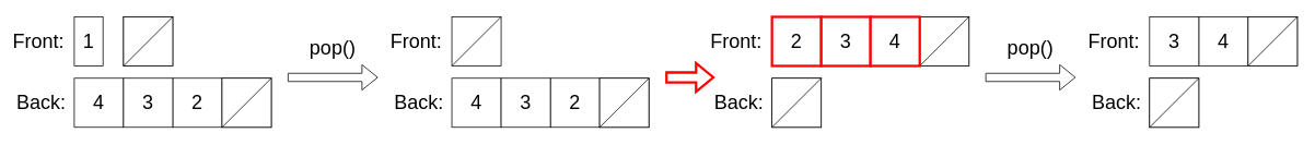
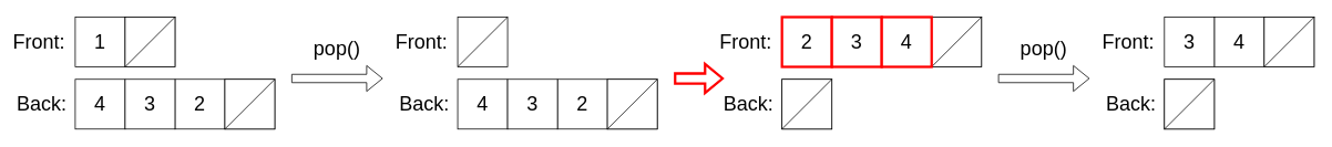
  <mxCell id="0" />
  <mxCell id="1" parent="0" />
  <mxCell id="2" value="Nil" style="rounded=0;whiteSpace=wrap;html=1;fontSize=24;" parent="1" vertex="1"><mxGeometry x="150" y="20" width="60" height="60" as="geometry" /></mxCell>
  <mxCell id="3" value="Front:&amp;nbsp;" style="text;html=1;strokeColor=none;fillColor=none;align=center;verticalAlign=middle;whiteSpace=wrap;rounded=0;fontSize=24;" parent="1" vertex="1"><mxGeometry x="20" y="35" width="60" height="30" as="geometry" /></mxCell>
  <mxCell id="4" value="Back:" style="text;html=1;strokeColor=none;fillColor=none;align=center;verticalAlign=middle;whiteSpace=wrap;rounded=0;fontSize=24;" parent="1" vertex="1"><mxGeometry x="20" y="110" width="60" height="30" as="geometry" /></mxCell>
  <mxCell id="5" value="Nil" style="rounded=0;whiteSpace=wrap;html=1;fontSize=24;" parent="1" vertex="1"><mxGeometry x="270" y="95" width="60" height="60" as="geometry" /></mxCell>
- <mxCell id="6" value="1" style="rounded=0;whiteSpace=wrap;html=1;fontSize=24;" parent="1" vertex="1"><mxGeometry x="90" y="20" width="35" height="60" as="geometry" /></mxCell>
+ <mxCell id="6" value="1" style="rounded=0;whiteSpace=wrap;html=1;fontSize=24;" parent="1" vertex="1"><mxGeometry x="90" y="20" width="60" height="60" as="geometry" /></mxCell>
  <mxCell id="7" value="2" style="rounded=0;whiteSpace=wrap;html=1;fontSize=24;strokeColor=#000000;strokeWidth=1;" parent="1" vertex="1"><mxGeometry x="210" y="95" width="60" height="60" as="geometry" /></mxCell>
  <mxCell id="8" value="4" style="rounded=0;whiteSpace=wrap;html=1;fontSize=24;strokeColor=#000000;strokeWidth=1;" parent="1" vertex="1"><mxGeometry x="90" y="95" width="60" height="60" as="geometry" /></mxCell>
  <mxCell id="9" value="3" style="rounded=0;whiteSpace=wrap;html=1;fontSize=24;strokeColor=#000000;strokeWidth=1;" parent="1" vertex="1"><mxGeometry x="150" y="95" width="60" height="60" as="geometry" /></mxCell>
  <mxCell id="10" value="" style="shape=flexArrow;endArrow=classic;html=1;rounded=0;" parent="1" edge="1"><mxGeometry width="50" height="50" relative="1" as="geometry"><mxPoint x="350" y="94" as="sourcePoint" /><mxPoint x="460" y="94" as="targetPoint" /></mxGeometry></mxCell>
  <mxCell id="11" value="&lt;font style=&quot;font-size: 24px;&quot;&gt;pop()&lt;/font&gt;" style="text;html=1;strokeColor=none;fillColor=none;align=center;verticalAlign=middle;whiteSpace=wrap;rounded=0;" parent="1" vertex="1"><mxGeometry x="360" y="44" width="90" height="30" as="geometry" /></mxCell>
  <mxCell id="12" value="Front:&amp;nbsp;" style="text;html=1;strokeColor=none;fillColor=none;align=center;verticalAlign=middle;whiteSpace=wrap;rounded=0;fontSize=24;" parent="1" vertex="1"><mxGeometry x="480" y="35" width="60" height="30" as="geometry" /></mxCell>
  <mxCell id="13" value="Back:" style="text;html=1;strokeColor=none;fillColor=none;align=center;verticalAlign=middle;whiteSpace=wrap;rounded=0;fontSize=24;" parent="1" vertex="1"><mxGeometry x="480" y="110" width="60" height="30" as="geometry" /></mxCell>
  <mxCell id="14" value="Nil" style="rounded=0;whiteSpace=wrap;html=1;fontSize=24;" parent="1" vertex="1"><mxGeometry x="730" y="95" width="60" height="60" as="geometry" /></mxCell>
  <mxCell id="15" value="2" style="rounded=0;whiteSpace=wrap;html=1;fontSize=24;strokeColor=#000000;strokeWidth=1;" parent="1" vertex="1"><mxGeometry x="670" y="95" width="60" height="60" as="geometry" /></mxCell>
  <mxCell id="16" value="4" style="rounded=0;whiteSpace=wrap;html=1;fontSize=24;strokeColor=#000000;strokeWidth=1;" parent="1" vertex="1"><mxGeometry x="550" y="95" width="60" height="60" as="geometry" /></mxCell>
  <mxCell id="17" value="3" style="rounded=0;whiteSpace=wrap;html=1;fontSize=24;strokeColor=#000000;strokeWidth=1;" parent="1" vertex="1"><mxGeometry x="610" y="95" width="60" height="60" as="geometry" /></mxCell>
  <mxCell id="18" value="Nil" style="rounded=0;whiteSpace=wrap;html=1;fontSize=24;" parent="1" vertex="1"><mxGeometry x="1120" y="20" width="60" height="60" as="geometry" /></mxCell>
  <mxCell id="19" value="Front:&amp;nbsp;" style="text;html=1;strokeColor=none;fillColor=none;align=center;verticalAlign=middle;whiteSpace=wrap;rounded=0;fontSize=24;" parent="1" vertex="1"><mxGeometry x="870" y="35" width="60" height="30" as="geometry" /></mxCell>
  <mxCell id="20" value="Back:" style="text;html=1;strokeColor=none;fillColor=none;align=center;verticalAlign=middle;whiteSpace=wrap;rounded=0;fontSize=24;" parent="1" vertex="1"><mxGeometry x="870" y="110" width="60" height="30" as="geometry" /></mxCell>
  <mxCell id="21" value="Nil" style="rounded=0;whiteSpace=wrap;html=1;fontSize=24;" parent="1" vertex="1"><mxGeometry x="940" y="95" width="60" height="60" as="geometry" /></mxCell>
  <mxCell id="22" value="2" style="rounded=0;whiteSpace=wrap;html=1;fontSize=24;strokeColor=#FF0000;strokeWidth=3;" parent="1" vertex="1"><mxGeometry x="940" y="20" width="60" height="60" as="geometry" /></mxCell>
  <mxCell id="23" value="3" style="rounded=0;whiteSpace=wrap;html=1;fontSize=24;strokeColor=#FF0000;strokeWidth=3;" parent="1" vertex="1"><mxGeometry x="1000" y="20" width="60" height="60" as="geometry" /></mxCell>
  <mxCell id="24" value="" style="shape=flexArrow;endArrow=classic;html=1;rounded=0;strokeColor=#FF0000;strokeWidth=3;" parent="1" edge="1"><mxGeometry width="50" height="50" relative="1" as="geometry"><mxPoint x="810" y="94" as="sourcePoint" /><mxPoint x="870" y="94" as="targetPoint" /></mxGeometry></mxCell>
  <mxCell id="25" value="" style="shape=flexArrow;endArrow=classic;html=1;rounded=0;" parent="1" edge="1"><mxGeometry width="50" height="50" relative="1" as="geometry"><mxPoint x="1200" y="94" as="sourcePoint" /><mxPoint x="1310" y="94" as="targetPoint" /></mxGeometry></mxCell>
  <mxCell id="26" value="&lt;font style=&quot;font-size: 24px;&quot;&gt;pop()&lt;/font&gt;" style="text;html=1;strokeColor=none;fillColor=none;align=center;verticalAlign=middle;whiteSpace=wrap;rounded=0;" parent="1" vertex="1"><mxGeometry x="1210" y="44" width="90" height="30" as="geometry" /></mxCell>
  <mxCell id="27" value="Nil" style="rounded=0;whiteSpace=wrap;html=1;fontSize=24;" parent="1" vertex="1"><mxGeometry x="1520" y="20" width="60" height="60" as="geometry" /></mxCell>
  <mxCell id="28" value="Front:&amp;nbsp;" style="text;html=1;strokeColor=none;fillColor=none;align=center;verticalAlign=middle;whiteSpace=wrap;rounded=0;fontSize=24;" parent="1" vertex="1"><mxGeometry x="1330" y="35" width="60" height="30" as="geometry" /></mxCell>
  <mxCell id="29" value="Back:" style="text;html=1;strokeColor=none;fillColor=none;align=center;verticalAlign=middle;whiteSpace=wrap;rounded=0;fontSize=24;" parent="1" vertex="1"><mxGeometry x="1330" y="110" width="60" height="30" as="geometry" /></mxCell>
  <mxCell id="30" value="Nil" style="rounded=0;whiteSpace=wrap;html=1;fontSize=24;" parent="1" vertex="1"><mxGeometry x="1400" y="95" width="60" height="60" as="geometry" /></mxCell>
  <mxCell id="31" value="4" style="rounded=0;whiteSpace=wrap;html=1;fontSize=24;strokeColor=#000000;strokeWidth=1;" parent="1" vertex="1"><mxGeometry x="1460" y="20" width="60" height="60" as="geometry" /></mxCell>
  <mxCell id="32" value="3" style="rounded=0;whiteSpace=wrap;html=1;fontSize=24;strokeColor=#000000;strokeWidth=1;" parent="1" vertex="1"><mxGeometry x="1400" y="20" width="60" height="60" as="geometry" /></mxCell>
  <mxCell id="33" value="" style="group" vertex="1" connectable="0" parent="1"><mxGeometry x="150" y="20" width="60" height="60" as="geometry" /></mxCell>
  <mxCell id="34" value="" style="rounded=0;whiteSpace=wrap;html=1;fontSize=24;" vertex="1" parent="33"><mxGeometry width="60" height="60" as="geometry" /></mxCell>
  <mxCell id="35" value="" style="endArrow=none;html=1;rounded=0;entryX=1;entryY=0;entryDx=0;entryDy=0;exitX=0;exitY=1;exitDx=0;exitDy=0;" edge="1" parent="33" source="34" target="34"><mxGeometry width="50" height="50" relative="1" as="geometry"><mxPoint y="60" as="sourcePoint" /><mxPoint x="50" y="10" as="targetPoint" /></mxGeometry></mxCell>
  <mxCell id="36" value="" style="group" vertex="1" connectable="0" parent="1"><mxGeometry x="270" y="95" width="60" height="60" as="geometry" /></mxCell>
  <mxCell id="37" value="" style="rounded=0;whiteSpace=wrap;html=1;fontSize=24;" vertex="1" parent="36"><mxGeometry width="60" height="60" as="geometry" /></mxCell>
  <mxCell id="38" value="" style="endArrow=none;html=1;rounded=0;entryX=1;entryY=0;entryDx=0;entryDy=0;exitX=0;exitY=1;exitDx=0;exitDy=0;" edge="1" parent="36" source="37" target="37"><mxGeometry width="50" height="50" relative="1" as="geometry"><mxPoint y="60" as="sourcePoint" /><mxPoint x="50" y="10" as="targetPoint" /></mxGeometry></mxCell>
  <mxCell id="39" value="" style="group" vertex="1" connectable="0" parent="1"><mxGeometry x="550" y="20" width="60" height="60" as="geometry" /></mxCell>
  <mxCell id="40" value="" style="rounded=0;whiteSpace=wrap;html=1;fontSize=24;" vertex="1" parent="39"><mxGeometry width="60" height="60" as="geometry" /></mxCell>
  <mxCell id="41" value="" style="endArrow=none;html=1;rounded=0;entryX=1;entryY=0;entryDx=0;entryDy=0;exitX=0;exitY=1;exitDx=0;exitDy=0;" edge="1" parent="39" source="40" target="40"><mxGeometry width="50" height="50" relative="1" as="geometry"><mxPoint y="60" as="sourcePoint" /><mxPoint x="50" y="10" as="targetPoint" /></mxGeometry></mxCell>
  <mxCell id="42" value="" style="group" vertex="1" connectable="0" parent="1"><mxGeometry x="730" y="95" width="60" height="60" as="geometry" /></mxCell>
  <mxCell id="43" value="" style="rounded=0;whiteSpace=wrap;html=1;fontSize=24;" vertex="1" parent="42"><mxGeometry width="60" height="60" as="geometry" /></mxCell>
  <mxCell id="44" value="" style="endArrow=none;html=1;rounded=0;entryX=1;entryY=0;entryDx=0;entryDy=0;exitX=0;exitY=1;exitDx=0;exitDy=0;" edge="1" parent="42" source="43" target="43"><mxGeometry width="50" height="50" relative="1" as="geometry"><mxPoint y="60" as="sourcePoint" /><mxPoint x="50" y="10" as="targetPoint" /></mxGeometry></mxCell>
  <mxCell id="45" value="" style="group" vertex="1" connectable="0" parent="1"><mxGeometry x="940" y="95" width="60" height="60" as="geometry" /></mxCell>
  <mxCell id="46" value="" style="rounded=0;whiteSpace=wrap;html=1;fontSize=24;" vertex="1" parent="45"><mxGeometry width="60" height="60" as="geometry" /></mxCell>
  <mxCell id="47" value="" style="endArrow=none;html=1;rounded=0;entryX=1;entryY=0;entryDx=0;entryDy=0;exitX=0;exitY=1;exitDx=0;exitDy=0;" edge="1" parent="45" source="46" target="46"><mxGeometry width="50" height="50" relative="1" as="geometry"><mxPoint y="60" as="sourcePoint" /><mxPoint x="50" y="10" as="targetPoint" /></mxGeometry></mxCell>
  <mxCell id="48" value="" style="group" vertex="1" connectable="0" parent="1"><mxGeometry x="1400" y="95" width="60" height="60" as="geometry" /></mxCell>
  <mxCell id="49" value="" style="rounded=0;whiteSpace=wrap;html=1;fontSize=24;" vertex="1" parent="48"><mxGeometry width="60" height="60" as="geometry" /></mxCell>
  <mxCell id="50" value="" style="endArrow=none;html=1;rounded=0;entryX=1;entryY=0;entryDx=0;entryDy=0;exitX=0;exitY=1;exitDx=0;exitDy=0;" edge="1" parent="48" source="49" target="49"><mxGeometry width="50" height="50" relative="1" as="geometry"><mxPoint y="60" as="sourcePoint" /><mxPoint x="50" y="10" as="targetPoint" /></mxGeometry></mxCell>
  <mxCell id="51" value="" style="group" vertex="1" connectable="0" parent="1"><mxGeometry x="1520" y="20" width="60" height="60" as="geometry" /></mxCell>
  <mxCell id="52" value="" style="rounded=0;whiteSpace=wrap;html=1;fontSize=24;" vertex="1" parent="51"><mxGeometry width="60" height="60" as="geometry" /></mxCell>
  <mxCell id="53" value="" style="endArrow=none;html=1;rounded=0;entryX=1;entryY=0;entryDx=0;entryDy=0;exitX=0;exitY=1;exitDx=0;exitDy=0;" edge="1" parent="51" source="52" target="52"><mxGeometry width="50" height="50" relative="1" as="geometry"><mxPoint y="60" as="sourcePoint" /><mxPoint x="50" y="10" as="targetPoint" /></mxGeometry></mxCell>
  <mxCell id="54" value="" style="group" vertex="1" connectable="0" parent="1"><mxGeometry x="1120" y="20" width="60" height="60" as="geometry" /></mxCell>
  <mxCell id="55" value="" style="rounded=0;whiteSpace=wrap;html=1;fontSize=24;" vertex="1" parent="54"><mxGeometry width="60" height="60" as="geometry" /></mxCell>
  <mxCell id="56" value="" style="endArrow=none;html=1;rounded=0;entryX=1;entryY=0;entryDx=0;entryDy=0;exitX=0;exitY=1;exitDx=0;exitDy=0;" edge="1" parent="54" source="55" target="55"><mxGeometry width="50" height="50" relative="1" as="geometry"><mxPoint y="60" as="sourcePoint" /><mxPoint x="50" y="10" as="targetPoint" /></mxGeometry></mxCell>
  <mxCell id="57" value="4" style="rounded=0;whiteSpace=wrap;html=1;fontSize=24;strokeColor=#FF0000;strokeWidth=3;" parent="1" vertex="1"><mxGeometry x="1060" y="20" width="60" height="60" as="geometry" /></mxCell>
